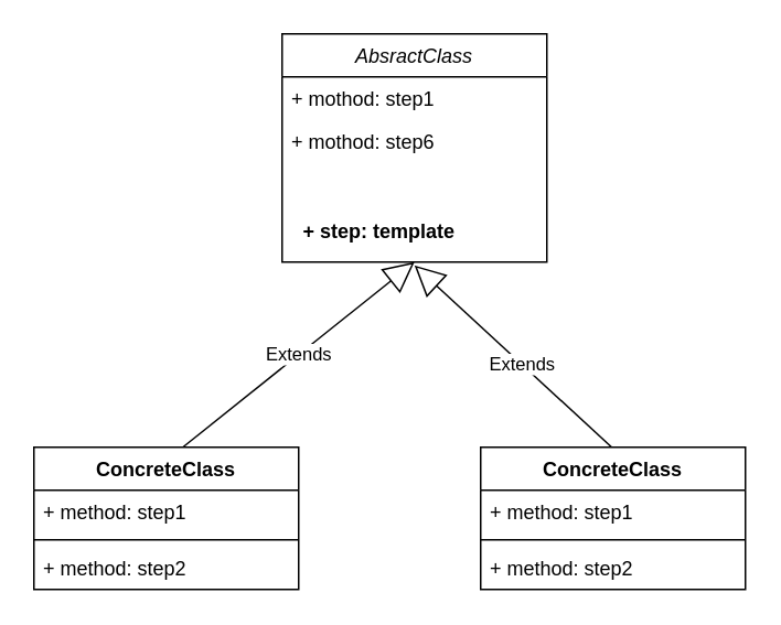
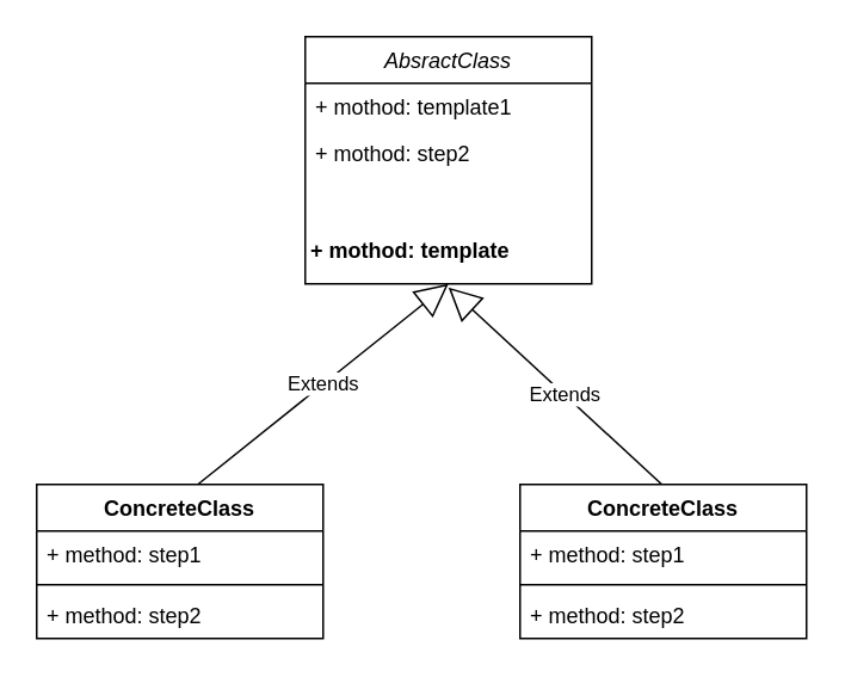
  <mxCell id="0" />
  <mxCell id="1" parent="0" />
  <mxCell id="2" value="AbsractClass" style="swimlane;fontStyle=2;align=center;verticalAlign=top;childLayout=stackLayout;horizontal=1;startSize=26;horizontalStack=0;resizeParent=1;resizeLast=0;collapsible=1;marginBottom=0;rounded=0;shadow=0;strokeWidth=1;" parent="1" vertex="1"><mxGeometry x="170" y="20" width="160" height="138" as="geometry"><mxRectangle x="230" y="140" width="160" height="26" as="alternateBounds" /></mxGeometry></mxCell>
- <mxCell id="3" value="+ mothod: step1" style="text;align=left;verticalAlign=top;spacingLeft=4;spacingRight=4;overflow=hidden;rotatable=0;points=[[0,0.5],[1,0.5]];portConstraint=eastwest;" parent="2" vertex="1"><mxGeometry y="26" width="160" height="26" as="geometry" /></mxCell>
- <mxCell id="4" value="+ mothod: step6" style="text;align=left;verticalAlign=top;spacingLeft=4;spacingRight=4;overflow=hidden;rotatable=0;points=[[0,0.5],[1,0.5]];portConstraint=eastwest;rounded=0;shadow=0;html=0;" parent="2" vertex="1"><mxGeometry y="52" width="160" height="26" as="geometry" /></mxCell>
+ <mxCell id="3" value="+ mothod: template1" style="text;align=left;verticalAlign=top;spacingLeft=4;spacingRight=4;overflow=hidden;rotatable=0;points=[[0,0.5],[1,0.5]];portConstraint=eastwest;" parent="2" vertex="1"><mxGeometry y="26" width="160" height="26" as="geometry" /></mxCell>
+ <mxCell id="4" value="+ mothod: step2" style="text;align=left;verticalAlign=top;spacingLeft=4;spacingRight=4;overflow=hidden;rotatable=0;points=[[0,0.5],[1,0.5]];portConstraint=eastwest;rounded=0;shadow=0;html=0;" parent="2" vertex="1"><mxGeometry y="52" width="160" height="26" as="geometry" /></mxCell>
  <mxCell id="5" value=" " style="text;align=left;verticalAlign=top;spacingLeft=4;spacingRight=4;overflow=hidden;rotatable=0;points=[[0,0.5],[1,0.5]];portConstraint=eastwest;" parent="2" vertex="1"><mxGeometry y="78" width="160" height="26" as="geometry" /></mxCell>
  <mxCell id="6" value="Extends" style="endArrow=block;endSize=16;endFill=0;html=1;" edge="1" parent="2"><mxGeometry width="160" relative="1" as="geometry"><mxPoint x="-60" y="250" as="sourcePoint" /><mxPoint x="80" y="138" as="targetPoint" /></mxGeometry></mxCell>
- <mxCell id="7" value="&lt;span style=&quot;text-align: left&quot;&gt;&lt;b&gt;&amp;nbsp; &amp;nbsp; &amp;nbsp; &amp;nbsp; &amp;nbsp; &amp;nbsp; &amp;nbsp; &amp;nbsp; &amp;nbsp; &amp;nbsp; &amp;nbsp; &amp;nbsp;+ step: template&lt;/b&gt;&lt;/span&gt;" style="text;html=1;align=center;verticalAlign=middle;resizable=0;points=[];autosize=1;strokeColor=none;" vertex="1" parent="1"><mxGeometry x="90" y="130" width="200" height="20" as="geometry" /></mxCell>
+ <mxCell id="7" value="&lt;span style=&quot;text-align: left&quot;&gt;&lt;b&gt;&amp;nbsp; &amp;nbsp; &amp;nbsp; &amp;nbsp; &amp;nbsp; &amp;nbsp; &amp;nbsp; &amp;nbsp; &amp;nbsp; &amp;nbsp; &amp;nbsp; &amp;nbsp;+ mothod: template&lt;/b&gt;&lt;/span&gt;" style="text;html=1;align=center;verticalAlign=middle;resizable=0;points=[];autosize=1;strokeColor=none;" vertex="1" parent="1"><mxGeometry x="90" y="130" width="200" height="20" as="geometry" /></mxCell>
  <mxCell id="8" value="Extends" style="endArrow=block;endSize=16;endFill=0;html=1;" edge="1" parent="1"><mxGeometry width="160" relative="1" as="geometry"><mxPoint x="380" y="280" as="sourcePoint" /><mxPoint x="250" y="160" as="targetPoint" /></mxGeometry></mxCell>
  <mxCell id="9" value="ConcreteClass" style="swimlane;fontStyle=1;align=center;verticalAlign=top;childLayout=stackLayout;horizontal=1;startSize=26;horizontalStack=0;resizeParent=1;resizeParentMax=0;resizeLast=0;collapsible=1;marginBottom=0;" vertex="1" parent="1"><mxGeometry x="20" y="270" width="160" height="86" as="geometry" /></mxCell>
  <mxCell id="10" value="+ method: step1" style="text;strokeColor=none;fillColor=none;align=left;verticalAlign=top;spacingLeft=4;spacingRight=4;overflow=hidden;rotatable=0;points=[[0,0.5],[1,0.5]];portConstraint=eastwest;" vertex="1" parent="9"><mxGeometry y="26" width="160" height="26" as="geometry" /></mxCell>
  <mxCell id="11" value="" style="line;strokeWidth=1;fillColor=none;align=left;verticalAlign=middle;spacingTop=-1;spacingLeft=3;spacingRight=3;rotatable=0;labelPosition=right;points=[];portConstraint=eastwest;" vertex="1" parent="9"><mxGeometry y="52" width="160" height="8" as="geometry" /></mxCell>
  <mxCell id="12" value="+ method: step2" style="text;strokeColor=none;fillColor=none;align=left;verticalAlign=top;spacingLeft=4;spacingRight=4;overflow=hidden;rotatable=0;points=[[0,0.5],[1,0.5]];portConstraint=eastwest;" vertex="1" parent="9"><mxGeometry y="60" width="160" height="26" as="geometry" /></mxCell>
  <mxCell id="13" value="ConcreteClass" style="swimlane;fontStyle=1;align=center;verticalAlign=top;childLayout=stackLayout;horizontal=1;startSize=26;horizontalStack=0;resizeParent=1;resizeParentMax=0;resizeLast=0;collapsible=1;marginBottom=0;" vertex="1" parent="1"><mxGeometry x="290" y="270" width="160" height="86" as="geometry" /></mxCell>
  <mxCell id="14" value="+ method: step1" style="text;strokeColor=none;fillColor=none;align=left;verticalAlign=top;spacingLeft=4;spacingRight=4;overflow=hidden;rotatable=0;points=[[0,0.5],[1,0.5]];portConstraint=eastwest;" vertex="1" parent="13"><mxGeometry y="26" width="160" height="26" as="geometry" /></mxCell>
  <mxCell id="15" value="" style="line;strokeWidth=1;fillColor=none;align=left;verticalAlign=middle;spacingTop=-1;spacingLeft=3;spacingRight=3;rotatable=0;labelPosition=right;points=[];portConstraint=eastwest;" vertex="1" parent="13"><mxGeometry y="52" width="160" height="8" as="geometry" /></mxCell>
  <mxCell id="16" value="+ method: step2" style="text;strokeColor=none;fillColor=none;align=left;verticalAlign=top;spacingLeft=4;spacingRight=4;overflow=hidden;rotatable=0;points=[[0,0.5],[1,0.5]];portConstraint=eastwest;" vertex="1" parent="13"><mxGeometry y="60" width="160" height="26" as="geometry" /></mxCell>
